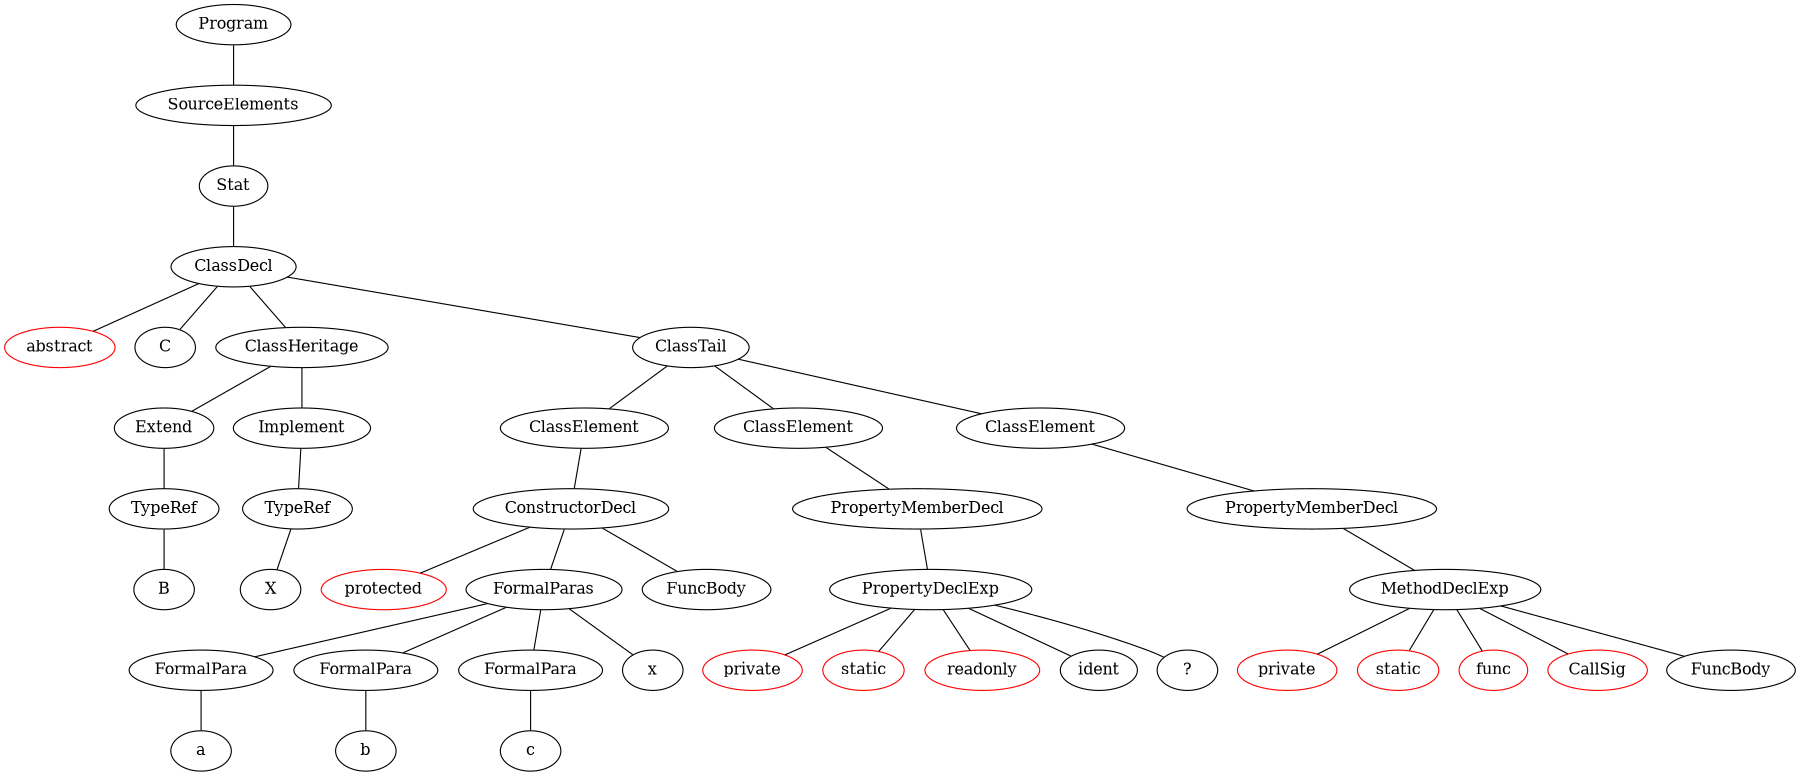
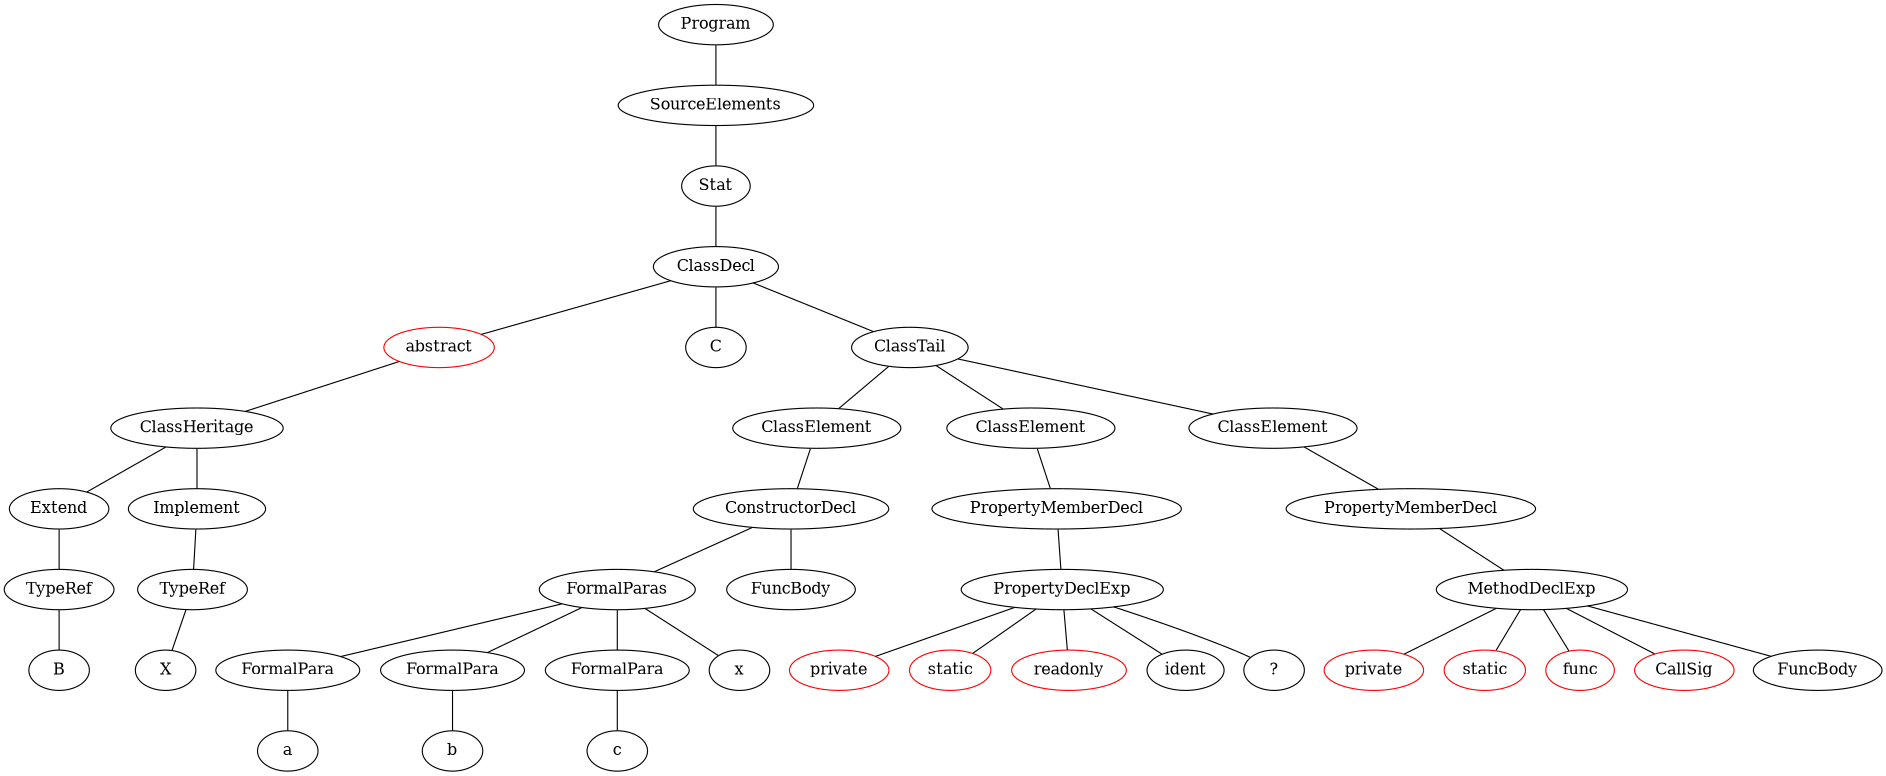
  graph {
    n1 [label=Program]
    n2 [label=SourceElements]
    n3 [label=Stat]
    n4 [label=ClassDecl]
    n5 [color=red label=abstract]
    n6 [label=C]
    n7 [label=ClassHeritage]
    n8 [label=ClassTail]
    n9 [label=Extend]
    n10 [label=Implement]
    n11 [label=ClassElement]
    n12 [label=ClassElement]
    n13 [label=ClassElement]
    n14 [label=TypeRef]
    n15 [label=TypeRef]
    n16 [label=B]
    n17 [label=X]
    n18 [label=ConstructorDecl]
    n19 [label=PropertyMemberDecl]
    n20 [label=PropertyMemberDecl]
-   n21 [color=red label=protected]
    n22 [label=FormalParas]
    n23 [label=FuncBody]
    n24 [label=FormalPara]
    n25 [label=FormalPara]
    n26 [label=FormalPara]
    n27 [label=x]
    n28 [label=a]
    n29 [label=b]
    n30 [label=c]
    n31 [label=PropertyDeclExp]
    n32 [color=red label=private]
    n33 [color=red label=static]
    n34 [color=red label=readonly]
    n35 [label=ident]
    n36 [label="?"]
    n37 [label=MethodDeclExp]
    n38 [color=red label=private]
    n39 [color=red label=static]
    n40 [color=red label=func]
    n41 [color=red label=CallSig]
    n42 [label=FuncBody]
    n1 -- n2
    n2 -- n3
    n3 -- n4
    n4 -- n5
    n4 -- n6
-   n4 -- n7
+   n5 -- n7
    n4 -- n8
    n7 -- n9
    n7 -- n10
    n8 -- n11
    n8 -- n12
    n8 -- n13
    n9 -- n14
    n10 -- n15
    n11 -- n18
    n12 -- n19
    n13 -- n20
    n14 -- n16
    n15 -- n17
-   n18 -- n21
    n18 -- n22
    n18 -- n23
    n19 -- n31
    n20 -- n37
    n22 -- n24
    n22 -- n25
    n22 -- n26
    n22 -- n27
    n24 -- n28
    n25 -- n29
    n26 -- n30
    n31 -- n32
    n31 -- n33
    n31 -- n34
    n31 -- n35
    n31 -- n36
    n37 -- n38
    n37 -- n39
    n37 -- n40
    n37 -- n41
    n37 -- n42
  }
